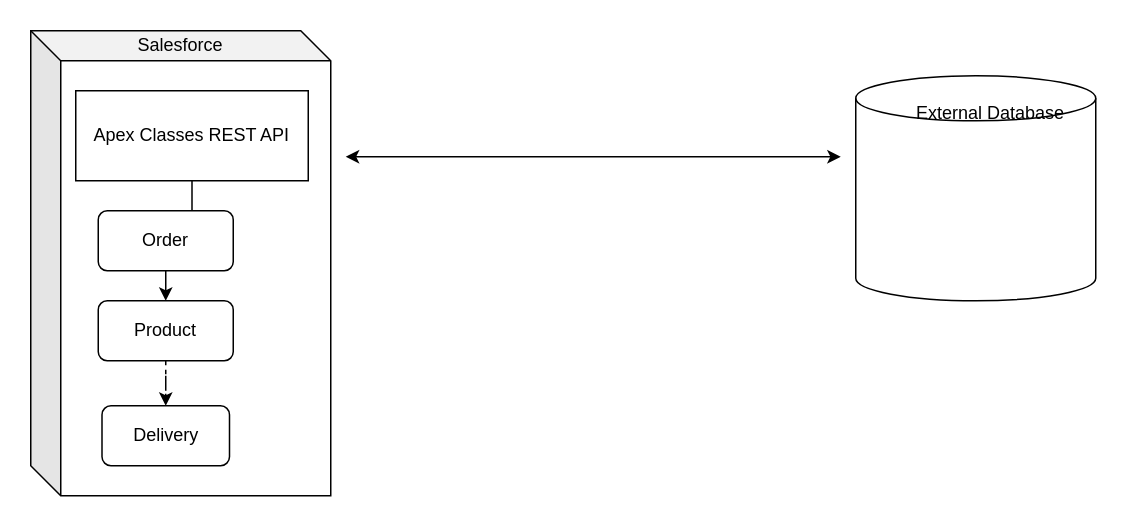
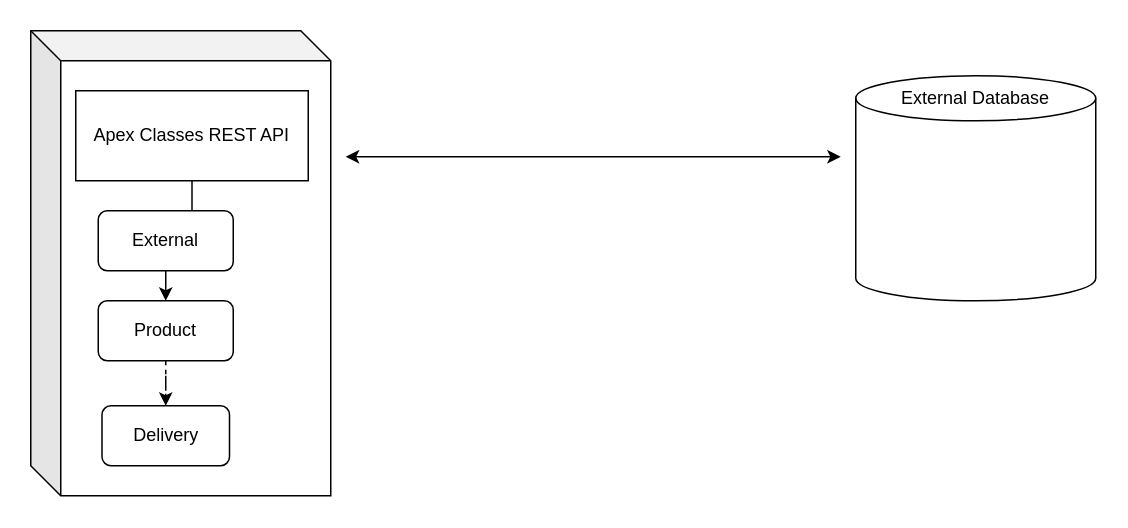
  <mxCell id="0" />
  <mxCell id="1" parent="0" />
  <mxCell id="2" value="" style="shape=cylinder2;whiteSpace=wrap;html=1;boundedLbl=1;backgroundOutline=1;size=15;" vertex="1" parent="1"><mxGeometry x="570" y="50" width="160" height="150" as="geometry" /></mxCell>
- <mxCell id="3" value="External Database" style="text;html=1;strokeColor=none;fillColor=none;align=center;verticalAlign=middle;whiteSpace=wrap;rounded=0;" vertex="1" parent="1"><mxGeometry x="605" y="60" width="110" height="30" as="geometry" /></mxCell>
+ <mxCell id="3" value="External Database" style="text;html=1;strokeColor=none;fillColor=none;align=center;verticalAlign=middle;whiteSpace=wrap;rounded=0;" vertex="1" parent="1"><mxGeometry x="595" y="50" width="110" height="30" as="geometry" /></mxCell>
  <mxCell id="4" value="" style="shape=cube;whiteSpace=wrap;html=1;boundedLbl=1;backgroundOutline=1;darkOpacity=0.05;darkOpacity2=0.1;" vertex="1" parent="1"><mxGeometry x="20" y="20" width="200" height="310" as="geometry" /></mxCell>
- <mxCell id="5" value="Salesforce" style="text;html=1;strokeColor=none;fillColor=none;align=center;verticalAlign=middle;whiteSpace=wrap;rounded=0;" vertex="1" parent="1"><mxGeometry x="100" y="20" width="40" height="20" as="geometry" /></mxCell>
  <mxCell id="6" value="" style="edgeStyle=orthogonalEdgeStyle;rounded=0;orthogonalLoop=1;jettySize=auto;html=1;" edge="1" parent="1" source="7" target="10"><mxGeometry relative="1" as="geometry" /></mxCell>
  <mxCell id="7" value="Apex Classes REST API" style="rounded=0;whiteSpace=wrap;html=1;" vertex="1" parent="1"><mxGeometry x="50" y="60" width="155" height="60" as="geometry" /></mxCell>
- <mxCell id="8" value="Order" style="rounded=1;whiteSpace=wrap;html=1;" vertex="1" parent="1"><mxGeometry x="65" y="140" width="90" height="40" as="geometry" /></mxCell>
+ <mxCell id="8" value="External" style="rounded=1;whiteSpace=wrap;html=1;" vertex="1" parent="1"><mxGeometry x="65" y="140" width="90" height="40" as="geometry" /></mxCell>
  <mxCell id="9" value="" style="edgeStyle=orthogonalEdgeStyle;rounded=0;orthogonalLoop=1;jettySize=auto;html=1;dashed=1;" edge="1" parent="1" source="10" target="11"><mxGeometry relative="1" as="geometry" /></mxCell>
  <mxCell id="10" value="Product" style="rounded=1;whiteSpace=wrap;html=1;" vertex="1" parent="1"><mxGeometry x="65" y="200" width="90" height="40" as="geometry" /></mxCell>
  <mxCell id="11" value="Delivery" style="rounded=1;whiteSpace=wrap;html=1;" vertex="1" parent="1"><mxGeometry x="67.5" y="270" width="85" height="40" as="geometry" /></mxCell>
  <mxCell id="12" value="" style="endArrow=classic;startArrow=classic;html=1;" edge="1" parent="1"><mxGeometry width="50" height="50" relative="1" as="geometry"><mxPoint x="230" y="104" as="sourcePoint" /><mxPoint x="560" y="104" as="targetPoint" /></mxGeometry></mxCell>
